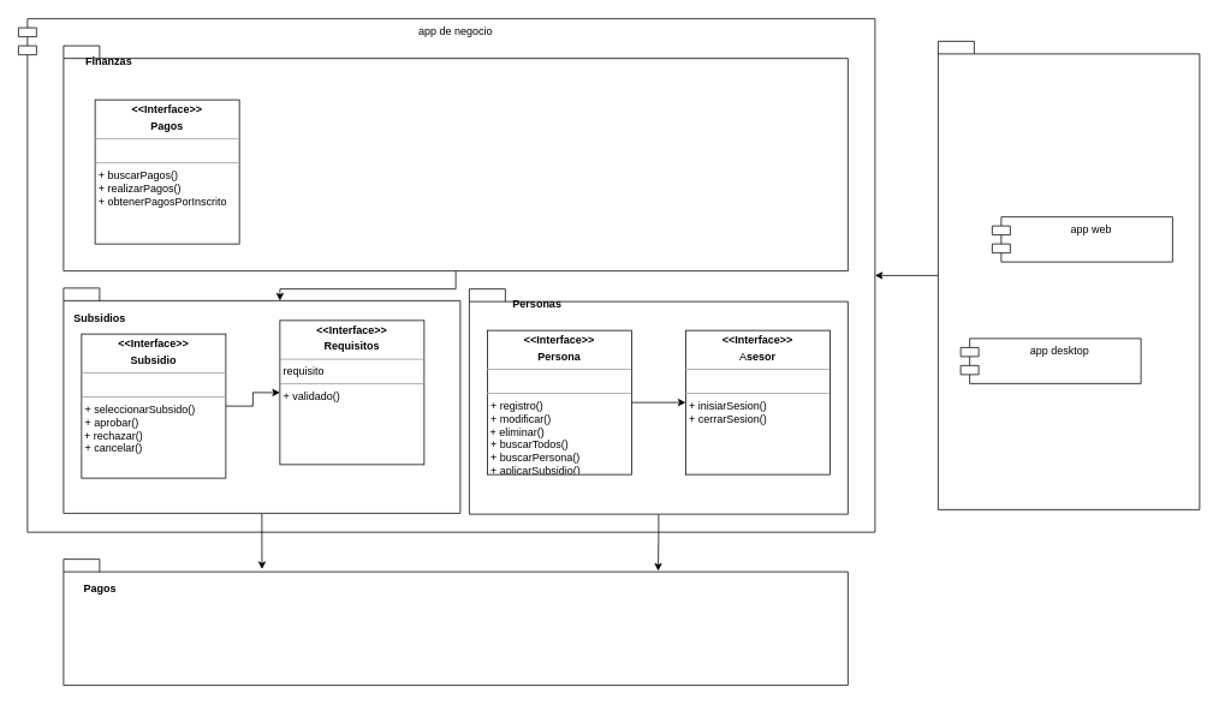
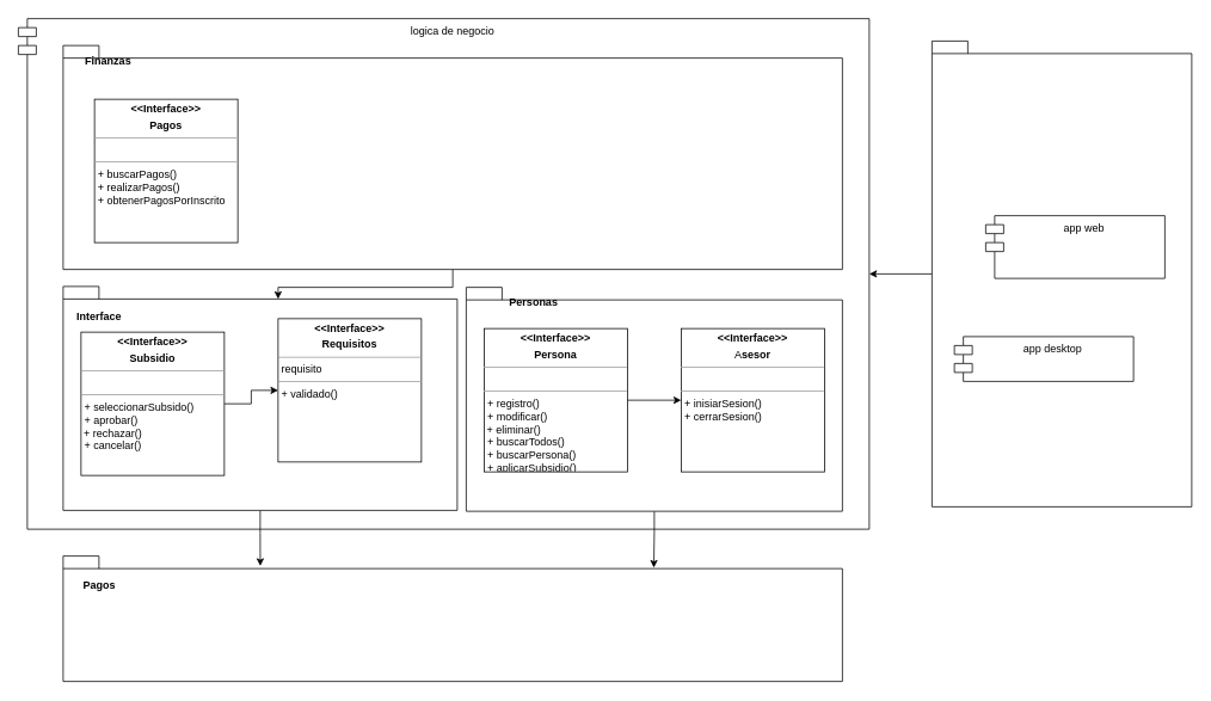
  <mxCell id="0" />
  <mxCell id="1" parent="0" />
- <mxCell id="2" value="app de negocio" style="shape=module;align=left;spacingLeft=20;align=center;verticalAlign=top;whiteSpace=wrap;html=1;" vertex="1" parent="1"><mxGeometry x="20" y="20" width="950" height="570" as="geometry" /></mxCell>
+ <mxCell id="2" value="logica de negocio" style="shape=module;align=left;spacingLeft=20;align=center;verticalAlign=top;whiteSpace=wrap;html=1;" vertex="1" parent="1"><mxGeometry x="20" y="20" width="950" height="570" as="geometry" /></mxCell>
  <mxCell id="3" style="edgeStyle=orthogonalEdgeStyle;rounded=0;orthogonalLoop=1;jettySize=auto;html=1;entryX=0;entryY=0;entryDx=240;entryDy=14;entryPerimeter=0;" edge="1" parent="1" source="4" target="9"><mxGeometry relative="1" as="geometry" /></mxCell>
  <mxCell id="4" value="" style="shape=folder;fontStyle=1;spacingTop=10;tabWidth=40;tabHeight=14;tabPosition=left;html=1;whiteSpace=wrap;" vertex="1" parent="1"><mxGeometry x="70" y="50" width="870" height="250" as="geometry" /></mxCell>
  <mxCell id="5" value="" style="shape=folder;fontStyle=1;spacingTop=10;tabWidth=40;tabHeight=14;tabPosition=left;html=1;whiteSpace=wrap;" vertex="1" parent="1"><mxGeometry x="70" y="620" width="870" height="140" as="geometry" /></mxCell>
  <mxCell id="6" style="edgeStyle=orthogonalEdgeStyle;rounded=0;orthogonalLoop=1;jettySize=auto;html=1;entryX=0.758;entryY=0.093;entryDx=0;entryDy=0;entryPerimeter=0;" edge="1" parent="1" source="7" target="5"><mxGeometry relative="1" as="geometry" /></mxCell>
  <mxCell id="7" value="" style="shape=folder;fontStyle=1;spacingTop=10;tabWidth=40;tabHeight=14;tabPosition=left;html=1;whiteSpace=wrap;" vertex="1" parent="1"><mxGeometry x="520" y="320" width="420" height="250" as="geometry" /></mxCell>
  <mxCell id="8" style="edgeStyle=orthogonalEdgeStyle;rounded=0;orthogonalLoop=1;jettySize=auto;html=1;entryX=0.253;entryY=0.079;entryDx=0;entryDy=0;entryPerimeter=0;" edge="1" parent="1" source="9" target="5"><mxGeometry relative="1" as="geometry" /></mxCell>
  <mxCell id="9" value="" style="shape=folder;fontStyle=1;spacingTop=10;tabWidth=40;tabHeight=14;tabPosition=left;html=1;whiteSpace=wrap;" vertex="1" parent="1"><mxGeometry x="70" y="319" width="440" height="250" as="geometry" /></mxCell>
  <mxCell id="10" style="edgeStyle=orthogonalEdgeStyle;rounded=0;orthogonalLoop=1;jettySize=auto;html=1;entryX=0;entryY=0.5;entryDx=0;entryDy=0;" edge="1" parent="1" source="11" target="12"><mxGeometry relative="1" as="geometry" /></mxCell>
  <mxCell id="11" value="&lt;p style=&quot;border-color: var(--border-color); margin: 4px 0px 0px; text-align: center;&quot;&gt;&lt;b style=&quot;border-color: var(--border-color);&quot;&gt;&amp;lt;&amp;lt;Interface&amp;gt;&amp;gt;&lt;/b&gt;&lt;/p&gt;&lt;p style=&quot;margin:0px;margin-top:4px;text-align:center;&quot;&gt;&lt;b&gt;P&lt;/b&gt;&lt;b style=&quot;background-color: initial;&quot;&gt;ersona&lt;/b&gt;&lt;/p&gt;&lt;hr size=&quot;1&quot;&gt;&lt;p style=&quot;margin:0px;margin-left:4px;&quot;&gt;&lt;br&gt;&lt;/p&gt;&lt;hr size=&quot;1&quot;&gt;&lt;p style=&quot;margin:0px;margin-left:4px;&quot;&gt;+ registro()&lt;/p&gt;&lt;p style=&quot;margin:0px;margin-left:4px;&quot;&gt;+ modificar()&lt;br&gt;&lt;/p&gt;&amp;nbsp;+ eliminar()&lt;p style=&quot;margin:0px;margin-left:4px;&quot;&gt;+ buscarTodos()&lt;br&gt;&lt;/p&gt;&lt;p style=&quot;margin:0px;margin-left:4px;&quot;&gt;+ buscarPersona()&lt;/p&gt;&lt;p style=&quot;margin:0px;margin-left:4px;&quot;&gt;+ aplicarSubsidio()&lt;/p&gt;" style="verticalAlign=top;align=left;overflow=fill;fontSize=12;fontFamily=Helvetica;html=1;whiteSpace=wrap;" vertex="1" parent="1"><mxGeometry x="540" y="366" width="160" height="160" as="geometry" /></mxCell>
  <mxCell id="12" value="&lt;p style=&quot;border-color: var(--border-color); margin: 4px 0px 0px; text-align: center;&quot;&gt;&lt;b style=&quot;border-color: var(--border-color);&quot;&gt;&amp;lt;&amp;lt;Interface&amp;gt;&amp;gt;&lt;/b&gt;&lt;/p&gt;&lt;p style=&quot;margin:0px;margin-top:4px;text-align:center;&quot;&gt;A&lt;b&gt;sesor&lt;/b&gt;&lt;/p&gt;&lt;hr size=&quot;1&quot;&gt;&lt;p style=&quot;margin:0px;margin-left:4px;&quot;&gt;&lt;br&gt;&lt;/p&gt;&lt;hr size=&quot;1&quot;&gt;&lt;p style=&quot;border-color: var(--border-color); margin: 0px 0px 0px 4px;&quot;&gt;+ inisiarSesion()&lt;/p&gt;&lt;p style=&quot;border-color: var(--border-color); margin: 0px 0px 0px 4px;&quot;&gt;+ cerrarSesion()&lt;/p&gt;" style="verticalAlign=top;align=left;overflow=fill;fontSize=12;fontFamily=Helvetica;html=1;whiteSpace=wrap;" vertex="1" parent="1"><mxGeometry x="760" y="366" width="160" height="160" as="geometry" /></mxCell>
  <mxCell id="13" value="Personas" style="text;align=center;fontStyle=1;verticalAlign=middle;spacingLeft=3;spacingRight=3;strokeColor=none;rotatable=0;points=[[0,0.5],[1,0.5]];portConstraint=eastwest;html=1;" vertex="1" parent="1"><mxGeometry x="555" y="324" width="80" height="26" as="geometry" /></mxCell>
- <mxCell id="14" value="Subsidios" style="text;align=center;fontStyle=1;verticalAlign=middle;spacingLeft=3;spacingRight=3;strokeColor=none;rotatable=0;points=[[0,0.5],[1,0.5]];portConstraint=eastwest;html=1;" vertex="1" parent="1"><mxGeometry x="70" y="340" width="80" height="26" as="geometry" /></mxCell>
+ <mxCell id="14" value="Interface" style="text;align=center;fontStyle=1;verticalAlign=middle;spacingLeft=3;spacingRight=3;strokeColor=none;rotatable=0;points=[[0,0.5],[1,0.5]];portConstraint=eastwest;html=1;" vertex="1" parent="1"><mxGeometry x="70" y="340" width="80" height="26" as="geometry" /></mxCell>
  <mxCell id="15" value="Finanzas" style="text;align=center;fontStyle=1;verticalAlign=middle;spacingLeft=3;spacingRight=3;strokeColor=none;rotatable=0;points=[[0,0.5],[1,0.5]];portConstraint=eastwest;html=1;" vertex="1" parent="1"><mxGeometry x="80" y="55" width="80" height="26" as="geometry" /></mxCell>
  <mxCell id="16" value="&lt;p style=&quot;border-color: var(--border-color); margin: 4px 0px 0px; text-align: center;&quot;&gt;&lt;b style=&quot;border-color: var(--border-color);&quot;&gt;&amp;lt;&amp;lt;Interface&amp;gt;&amp;gt;&lt;/b&gt;&lt;/p&gt;&lt;p style=&quot;margin:0px;margin-top:4px;text-align:center;&quot;&gt;&lt;b&gt;Requisitos&lt;/b&gt;&lt;/p&gt;&lt;hr size=&quot;1&quot;&gt;&lt;p style=&quot;margin:0px;margin-left:4px;&quot;&gt;requisito&lt;/p&gt;&lt;hr size=&quot;1&quot;&gt;&lt;p style=&quot;margin:0px;margin-left:4px;&quot;&gt;+ validado()&lt;/p&gt;&lt;p style=&quot;margin:0px;margin-left:4px;&quot;&gt;&lt;br&gt;&lt;/p&gt;" style="verticalAlign=top;align=left;overflow=fill;fontSize=12;fontFamily=Helvetica;html=1;whiteSpace=wrap;" vertex="1" parent="1"><mxGeometry x="310" y="355" width="160" height="160" as="geometry" /></mxCell>
  <mxCell id="17" style="edgeStyle=orthogonalEdgeStyle;rounded=0;orthogonalLoop=1;jettySize=auto;html=1;entryX=0;entryY=0.5;entryDx=0;entryDy=0;" edge="1" parent="1" source="18" target="16"><mxGeometry relative="1" as="geometry" /></mxCell>
  <mxCell id="18" value="&lt;p style=&quot;border-color: var(--border-color); margin: 4px 0px 0px; text-align: center;&quot;&gt;&lt;b style=&quot;border-color: var(--border-color);&quot;&gt;&amp;lt;&amp;lt;Interface&amp;gt;&amp;gt;&lt;/b&gt;&lt;/p&gt;&lt;p style=&quot;margin:0px;margin-top:4px;text-align:center;&quot;&gt;&lt;b&gt;Subsidio&lt;/b&gt;&lt;/p&gt;&lt;hr size=&quot;1&quot;&gt;&lt;p style=&quot;margin:0px;margin-left:4px;&quot;&gt;&lt;br&gt;&lt;/p&gt;&lt;hr size=&quot;1&quot;&gt;&lt;p style=&quot;margin:0px;margin-left:4px;&quot;&gt;+ seleccionarSubsido()&lt;/p&gt;&lt;p style=&quot;margin:0px;margin-left:4px;&quot;&gt;+ aprobar()&lt;br&gt;&lt;/p&gt;&amp;nbsp;+ rechazar()&lt;p style=&quot;margin:0px;margin-left:4px;&quot;&gt;+ cancelar()&lt;/p&gt;&lt;p style=&quot;margin:0px;margin-left:4px;&quot;&gt;&lt;br&gt;&lt;/p&gt;&lt;p style=&quot;margin:0px;margin-left:4px;&quot;&gt;&lt;br&gt;&lt;/p&gt;" style="verticalAlign=top;align=left;overflow=fill;fontSize=12;fontFamily=Helvetica;html=1;whiteSpace=wrap;" vertex="1" parent="1"><mxGeometry x="90" y="370" width="160" height="160" as="geometry" /></mxCell>
  <mxCell id="19" value="&lt;p style=&quot;margin:0px;margin-top:4px;text-align:center;&quot;&gt;&lt;b&gt;&amp;lt;&amp;lt;Interface&amp;gt;&amp;gt;&lt;/b&gt;&lt;/p&gt;&lt;p style=&quot;margin:0px;margin-top:4px;text-align:center;&quot;&gt;&lt;b&gt;Pagos&lt;/b&gt;&lt;/p&gt;&lt;hr size=&quot;1&quot;&gt;&lt;p style=&quot;margin:0px;margin-left:4px;&quot;&gt;&lt;br&gt;&lt;/p&gt;&lt;hr size=&quot;1&quot;&gt;&lt;p style=&quot;border-color: var(--border-color); margin: 0px 0px 0px 4px;&quot;&gt;+ buscarPagos()&lt;/p&gt;&lt;p style=&quot;border-color: var(--border-color); margin: 0px 0px 0px 4px;&quot;&gt;+ realizarPagos()&lt;/p&gt;&lt;p style=&quot;border-color: var(--border-color); margin: 0px 0px 0px 4px;&quot;&gt;+ obtenerPagosPorInscrito&lt;/p&gt;" style="verticalAlign=top;align=left;overflow=fill;fontSize=12;fontFamily=Helvetica;html=1;whiteSpace=wrap;" vertex="1" parent="1"><mxGeometry x="105" y="110" width="160" height="160" as="geometry" /></mxCell>
  <mxCell id="20" value="Pagos" style="text;align=center;fontStyle=1;verticalAlign=middle;spacingLeft=3;spacingRight=3;strokeColor=none;rotatable=0;points=[[0,0.5],[1,0.5]];portConstraint=eastwest;html=1;" vertex="1" parent="1"><mxGeometry x="70" y="640" width="80" height="26" as="geometry" /></mxCell>
  <mxCell id="21" style="edgeStyle=orthogonalEdgeStyle;rounded=0;orthogonalLoop=1;jettySize=auto;html=1;entryX=1;entryY=0.5;entryDx=0;entryDy=0;" edge="1" parent="1" source="22" target="2"><mxGeometry relative="1" as="geometry" /></mxCell>
  <mxCell id="22" value="" style="shape=folder;fontStyle=1;spacingTop=10;tabWidth=40;tabHeight=14;tabPosition=left;html=1;whiteSpace=wrap;" vertex="1" parent="1"><mxGeometry x="1040" y="45" width="290" height="520" as="geometry" /></mxCell>
- <mxCell id="23" value="app web" style="shape=module;align=left;spacingLeft=20;align=center;verticalAlign=top;whiteSpace=wrap;html=1;" vertex="1" parent="1"><mxGeometry x="1100" y="240" width="200" height="50" as="geometry" /></mxCell>
+ <mxCell id="23" value="app web" style="shape=module;align=left;spacingLeft=20;align=center;verticalAlign=top;whiteSpace=wrap;html=1;" vertex="1" parent="1"><mxGeometry x="1100" y="240" width="200" height="70" as="geometry" /></mxCell>
  <mxCell id="24" value="app desktop" style="shape=module;align=left;spacingLeft=20;align=center;verticalAlign=top;whiteSpace=wrap;html=1;" vertex="1" parent="1"><mxGeometry x="1065" y="375" width="200" height="50" as="geometry" /></mxCell>
